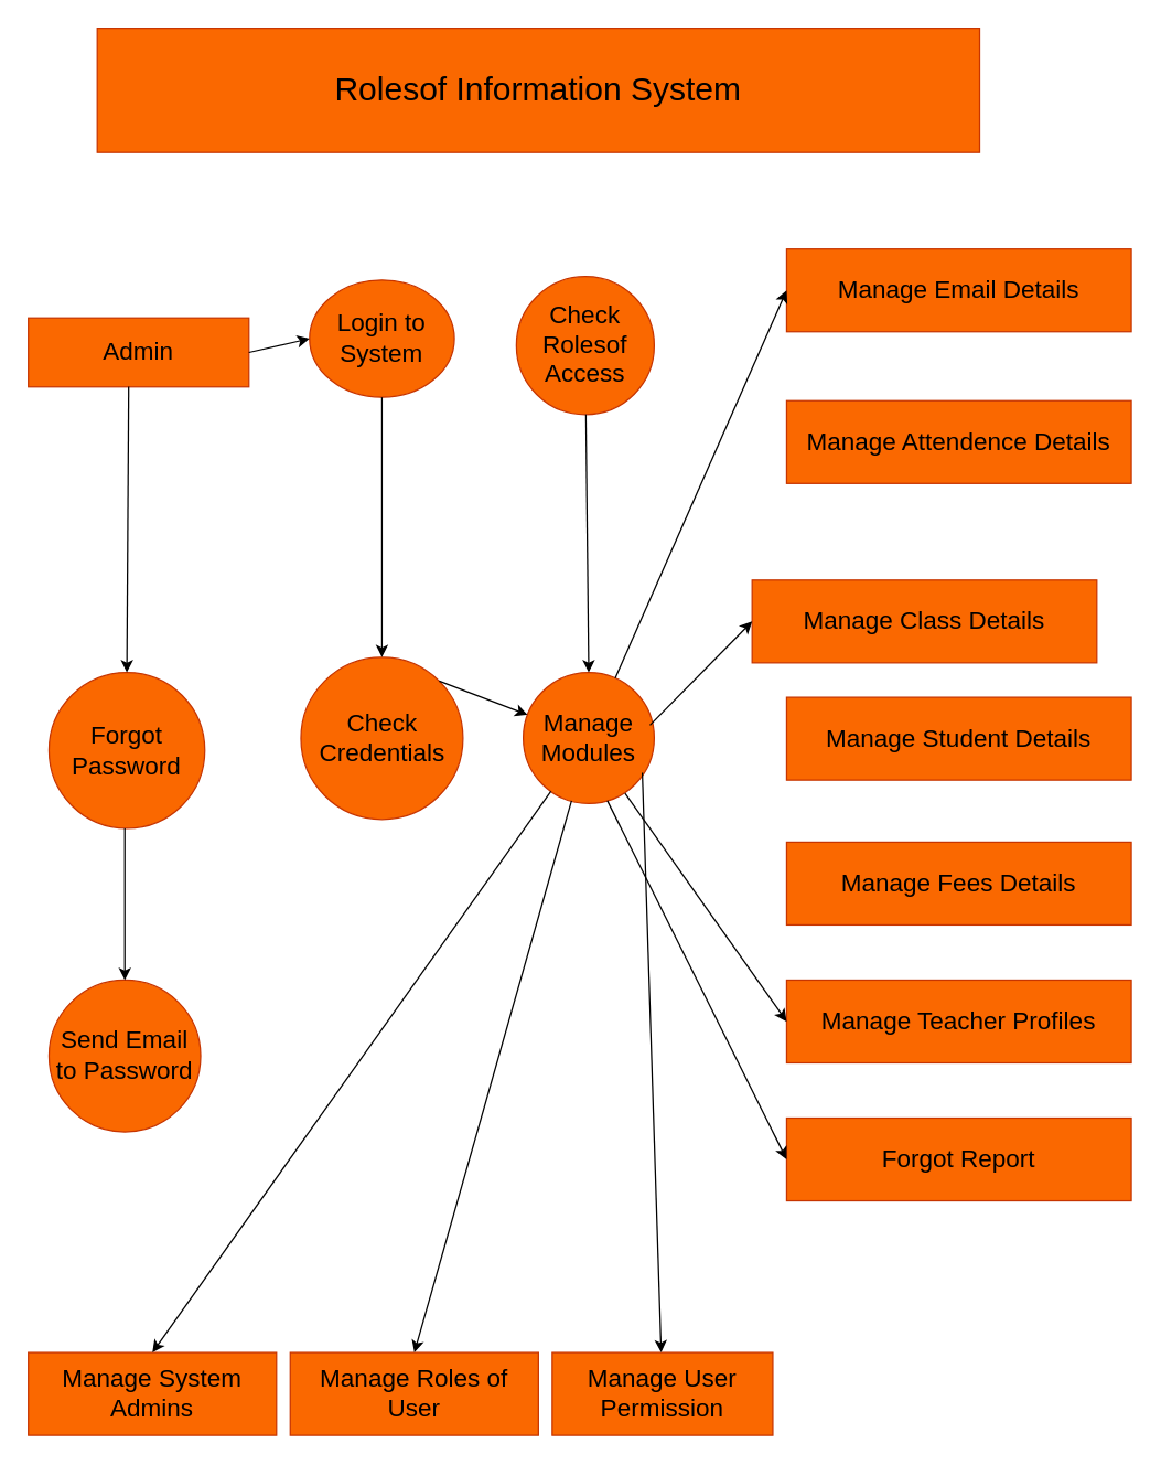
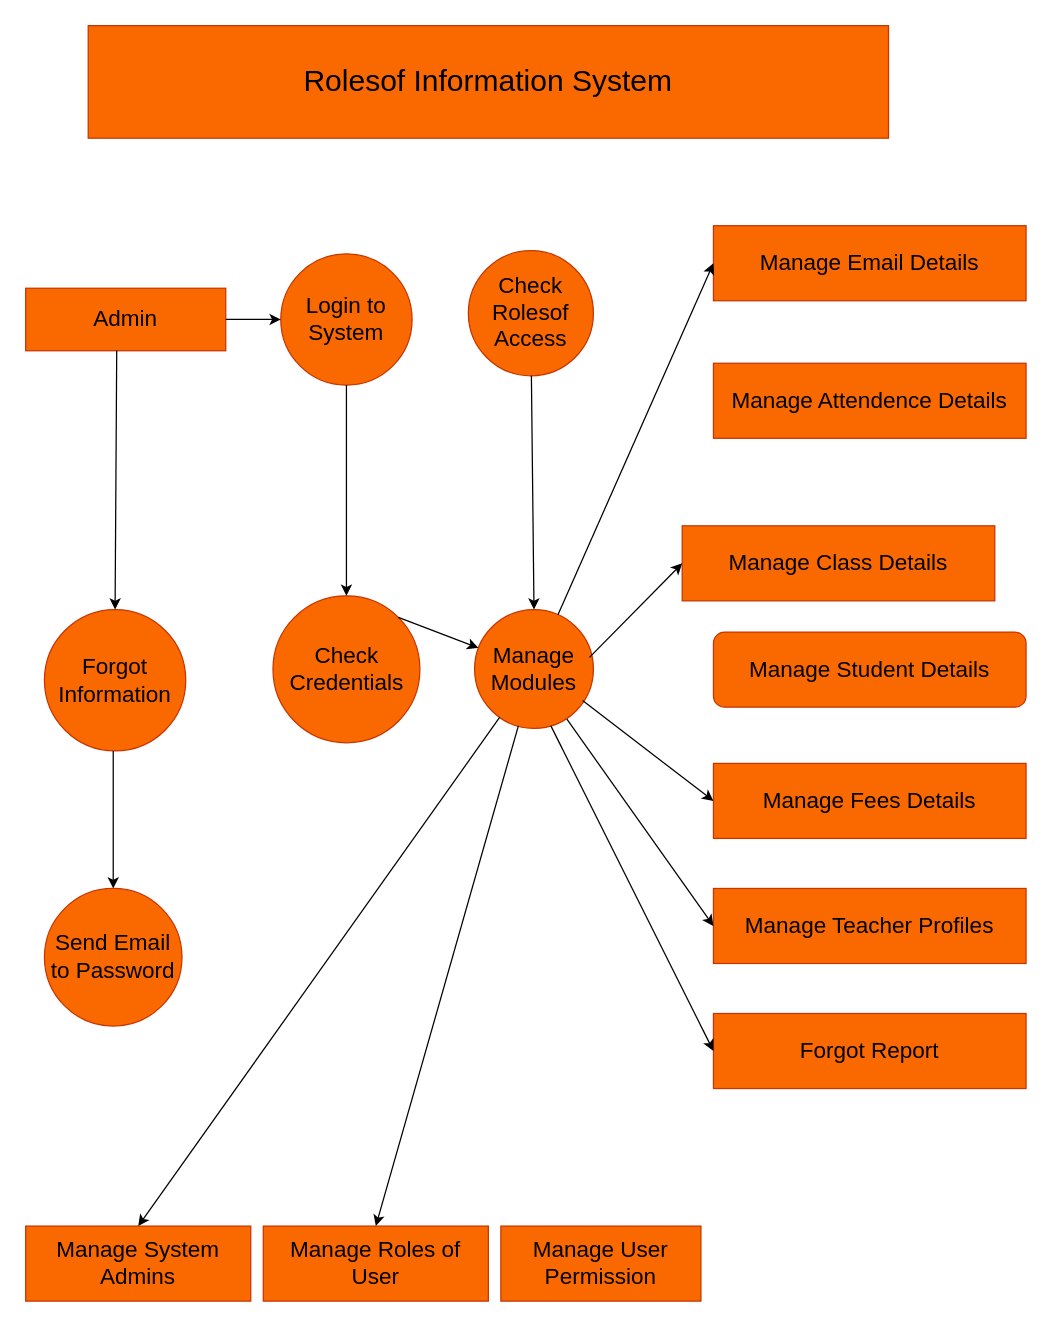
  <mxCell id="0" />
  <mxCell id="1" parent="0" />
  <mxCell id="2" value="&lt;font style=&quot;font-size: 18px;&quot;&gt;Manage Attendence Details&lt;/font&gt;" style="rounded=0;whiteSpace=wrap;html=1;fillColor=#fa6800;fontColor=#000000;strokeColor=#C73500;" vertex="1" parent="1"><mxGeometry x="570" y="290" width="250" height="60" as="geometry" /></mxCell>
- <mxCell id="3" value="&lt;font style=&quot;font-size: 18px;&quot;&gt;Manage Student Details&lt;/font&gt;" style="rounded=0;whiteSpace=wrap;html=1;fillColor=#fa6800;fontColor=#000000;strokeColor=#C73500;" vertex="1" parent="1"><mxGeometry x="570" y="505" width="250" height="60" as="geometry" /></mxCell>
+ <mxCell id="3" value="&lt;font style=&quot;font-size: 18px;&quot;&gt;Manage Student Details&lt;/font&gt;" style="whiteSpace=wrap;html=1;fillColor=#fa6800;fontColor=#000000;strokeColor=#C73500;rounded=1;" vertex="1" parent="1"><mxGeometry x="570" y="505" width="250" height="60" as="geometry" /></mxCell>
  <mxCell id="4" value="&lt;font style=&quot;font-size: 24px;&quot;&gt;Rolesof Information System&lt;/font&gt;" style="rounded=0;whiteSpace=wrap;html=1;fillColor=#fa6800;fontColor=#000000;strokeColor=#C73500;" vertex="1" parent="1"><mxGeometry x="70" y="20" width="640" height="90" as="geometry" /></mxCell>
  <mxCell id="5" value="&lt;font style=&quot;font-size: 18px;&quot;&gt;Forgot Report&lt;/font&gt;" style="rounded=0;whiteSpace=wrap;html=1;fillColor=#fa6800;fontColor=#000000;strokeColor=#C73500;" vertex="1" parent="1"><mxGeometry x="570" y="810" width="250" height="60" as="geometry" /></mxCell>
  <mxCell id="6" value="&lt;font style=&quot;font-size: 18px;&quot;&gt;Manage Teacher Profiles&lt;/font&gt;" style="rounded=0;whiteSpace=wrap;html=1;fillColor=#fa6800;fontColor=#000000;strokeColor=#C73500;" vertex="1" parent="1"><mxGeometry x="570" y="710" width="250" height="60" as="geometry" /></mxCell>
  <mxCell id="7" value="&lt;font style=&quot;font-size: 18px;&quot;&gt;Manage Fees Details&lt;/font&gt;" style="rounded=0;whiteSpace=wrap;html=1;fillColor=#fa6800;fontColor=#000000;strokeColor=#C73500;" vertex="1" parent="1"><mxGeometry x="570" y="610" width="250" height="60" as="geometry" /></mxCell>
  <mxCell id="8" value="&lt;font style=&quot;font-size: 18px;&quot;&gt;Manage Class Details&lt;/font&gt;" style="rounded=0;whiteSpace=wrap;html=1;fillColor=#fa6800;fontColor=#000000;strokeColor=#C73500;" vertex="1" parent="1"><mxGeometry x="545" y="420" width="250" height="60" as="geometry" /></mxCell>
  <mxCell id="9" value="&lt;font style=&quot;font-size: 18px;&quot;&gt;Manage User Permission&lt;/font&gt;" style="rounded=0;whiteSpace=wrap;html=1;fillColor=#fa6800;fontColor=#000000;strokeColor=#C73500;" vertex="1" parent="1"><mxGeometry x="400" y="980" width="160" height="60" as="geometry" /></mxCell>
  <mxCell id="10" value="&lt;font style=&quot;font-size: 18px;&quot;&gt;Manage Roles of User&lt;/font&gt;" style="rounded=0;whiteSpace=wrap;html=1;fillColor=#fa6800;fontColor=#000000;strokeColor=#C73500;" vertex="1" parent="1"><mxGeometry x="210" y="980" width="180" height="60" as="geometry" /></mxCell>
  <mxCell id="11" value="&lt;font style=&quot;font-size: 18px;&quot;&gt;Manage System Admins&lt;/font&gt;" style="rounded=0;whiteSpace=wrap;html=1;fillColor=#fa6800;fontColor=#000000;strokeColor=#C73500;" vertex="1" parent="1"><mxGeometry x="20" y="980" width="180" height="60" as="geometry" /></mxCell>
  <mxCell id="12" value="&lt;font style=&quot;font-size: 18px;&quot;&gt;Manage Email Details&lt;/font&gt;" style="rounded=0;whiteSpace=wrap;html=1;fillColor=#fa6800;fontColor=#000000;strokeColor=#C73500;" vertex="1" parent="1"><mxGeometry x="570" y="180" width="250" height="60" as="geometry" /></mxCell>
  <mxCell id="13" value="&lt;font style=&quot;font-size: 18px;&quot;&gt;Check Credentials&lt;/font&gt;" style="ellipse;whiteSpace=wrap;html=1;aspect=fixed;fillColor=#fa6800;fontColor=#000000;strokeColor=#C73500;" vertex="1" parent="1"><mxGeometry x="217.75" y="476" width="117.5" height="117.5" as="geometry" /></mxCell>
- <mxCell id="14" value="&lt;font style=&quot;font-size: 18px;&quot;&gt;Forgot Password&lt;/font&gt;" style="ellipse;whiteSpace=wrap;html=1;aspect=fixed;fillColor=#fa6800;fontColor=#000000;strokeColor=#C73500;" vertex="1" parent="1"><mxGeometry x="35" y="487" width="113" height="113" as="geometry" /></mxCell>
+ <mxCell id="14" value="&lt;font style=&quot;font-size: 18px;&quot;&gt;Forgot Information&lt;/font&gt;" style="ellipse;whiteSpace=wrap;html=1;aspect=fixed;fillColor=#fa6800;fontColor=#000000;strokeColor=#C73500;" vertex="1" parent="1"><mxGeometry x="35" y="487" width="113" height="113" as="geometry" /></mxCell>
  <mxCell id="15" value="&lt;font style=&quot;font-size: 18px;&quot;&gt;Check Rolesof Access&lt;/font&gt;" style="ellipse;whiteSpace=wrap;html=1;aspect=fixed;fillColor=#fa6800;fontColor=#000000;strokeColor=#C73500;" vertex="1" parent="1"><mxGeometry x="374" y="200" width="100" height="100" as="geometry" /></mxCell>
- <mxCell id="16" value="&lt;font style=&quot;font-size: 18px;&quot;&gt;Login to System&lt;/font&gt;" style="ellipse;whiteSpace=wrap;html=1;aspect=fixed;fillColor=#fa6800;fontColor=#000000;strokeColor=#C73500;" vertex="1" parent="1"><mxGeometry x="224" y="202.5" width="105" height="85" as="geometry" /></mxCell>
+ <mxCell id="16" value="&lt;font style=&quot;font-size: 18px;&quot;&gt;Login to System&lt;/font&gt;" style="ellipse;whiteSpace=wrap;html=1;aspect=fixed;fillColor=#fa6800;fontColor=#000000;strokeColor=#C73500;" vertex="1" parent="1"><mxGeometry x="224" y="202.5" width="105" height="105" as="geometry" /></mxCell>
  <mxCell id="17" value="&lt;font style=&quot;font-size: 18px;&quot;&gt;Send Email to Password&lt;/font&gt;" style="ellipse;whiteSpace=wrap;html=1;aspect=fixed;fillColor=#fa6800;fontColor=#000000;strokeColor=#C73500;" vertex="1" parent="1"><mxGeometry x="35" y="710" width="110" height="110" as="geometry" /></mxCell>
  <mxCell id="18" value="&lt;font style=&quot;font-size: 18px;&quot;&gt;Manage Modules&lt;/font&gt;" style="ellipse;whiteSpace=wrap;html=1;aspect=fixed;fillColor=#fa6800;fontColor=#000000;strokeColor=#C73500;" vertex="1" parent="1"><mxGeometry x="379" y="487" width="95" height="95" as="geometry" /></mxCell>
  <mxCell id="19" value="&lt;font style=&quot;font-size: 18px;&quot;&gt;Admin&lt;/font&gt;" style="rounded=0;whiteSpace=wrap;html=1;fillColor=#fa6800;fontColor=#000000;strokeColor=#C73500;" vertex="1" parent="1"><mxGeometry x="20" y="230" width="160" height="50" as="geometry" /></mxCell>
  <mxCell id="20" value="" style="endArrow=classic;html=1;rounded=0;entryX=0.5;entryY=0;entryDx=0;entryDy=0;" edge="1" parent="1" target="10"><mxGeometry width="50" height="50" relative="1" as="geometry"><mxPoint x="414" y="580" as="sourcePoint" /><mxPoint x="387" y="965" as="targetPoint" /></mxGeometry></mxCell>
  <mxCell id="21" value="" style="endArrow=classic;html=1;rounded=0;entryX=0.5;entryY=0;entryDx=0;entryDy=0;" edge="1" parent="1" source="18" target="11"><mxGeometry width="50" height="50" relative="1" as="geometry"><mxPoint x="300" y="630" as="sourcePoint" /><mxPoint x="290" y="640" as="targetPoint" /></mxGeometry></mxCell>
- <mxCell id="22" value="" style="endArrow=classic;html=1;rounded=0;exitX=0.909;exitY=0.766;exitDx=0;exitDy=0;exitPerimeter=0;" edge="1" parent="1" source="18" target="9"><mxGeometry width="50" height="50" relative="1" as="geometry"><mxPoint x="300" y="790" as="sourcePoint" /><mxPoint x="350" y="740" as="targetPoint" /></mxGeometry></mxCell>
+ <mxCell id="22" value="" style="endArrow=classic;html=1;rounded=0;exitX=0.909;exitY=0.766;exitDx=0;exitDy=0;entryX=0;entryY=0.5;entryDx=0;entryDy=0;exitPerimeter=0;" edge="1" parent="1" source="18" target="7"><mxGeometry width="50" height="50" relative="1" as="geometry"><mxPoint x="300" y="790" as="sourcePoint" /><mxPoint x="350" y="740" as="targetPoint" /></mxGeometry></mxCell>
  <mxCell id="23" value="" style="endArrow=classic;html=1;rounded=0;entryX=0;entryY=0.5;entryDx=0;entryDy=0;exitX=0.777;exitY=0.922;exitDx=0;exitDy=0;exitPerimeter=0;" edge="1" parent="1" source="18" target="6"><mxGeometry width="50" height="50" relative="1" as="geometry"><mxPoint x="450" y="560" as="sourcePoint" /><mxPoint x="350" y="740" as="targetPoint" /></mxGeometry></mxCell>
  <mxCell id="24" value="" style="endArrow=classic;html=1;rounded=0;entryX=0;entryY=0.5;entryDx=0;entryDy=0;" edge="1" parent="1" target="5"><mxGeometry width="50" height="50" relative="1" as="geometry"><mxPoint x="440" y="580" as="sourcePoint" /><mxPoint x="350" y="740" as="targetPoint" /></mxGeometry></mxCell>
  <mxCell id="25" value="" style="endArrow=classic;html=1;rounded=0;entryX=0;entryY=0.5;entryDx=0;entryDy=0;exitX=0.967;exitY=0.402;exitDx=0;exitDy=0;exitPerimeter=0;" edge="1" parent="1" source="18" target="8"><mxGeometry width="50" height="50" relative="1" as="geometry"><mxPoint x="480" y="510" as="sourcePoint" /><mxPoint x="350" y="610" as="targetPoint" /></mxGeometry></mxCell>
  <mxCell id="26" value="" style="endArrow=classic;html=1;rounded=0;entryX=0;entryY=0.5;entryDx=0;entryDy=0;" edge="1" parent="1" source="18" target="12"><mxGeometry width="50" height="50" relative="1" as="geometry"><mxPoint x="300" y="470" as="sourcePoint" /><mxPoint x="350" y="420" as="targetPoint" /></mxGeometry></mxCell>
  <mxCell id="27" value="" style="endArrow=classic;html=1;rounded=0;entryX=0.5;entryY=0;entryDx=0;entryDy=0;" edge="1" parent="1" source="15" target="18"><mxGeometry width="50" height="50" relative="1" as="geometry"><mxPoint x="300" y="470" as="sourcePoint" /><mxPoint x="350" y="420" as="targetPoint" /></mxGeometry></mxCell>
  <mxCell id="28" value="" style="endArrow=classic;html=1;rounded=0;entryX=0.5;entryY=0;entryDx=0;entryDy=0;exitX=0.5;exitY=1;exitDx=0;exitDy=0;" edge="1" parent="1" source="16" target="13"><mxGeometry width="50" height="50" relative="1" as="geometry"><mxPoint x="300" y="530" as="sourcePoint" /><mxPoint x="350" y="480" as="targetPoint" /></mxGeometry></mxCell>
  <mxCell id="29" value="" style="endArrow=classic;html=1;rounded=0;exitX=1;exitY=0;exitDx=0;exitDy=0;" edge="1" parent="1" source="13" target="18"><mxGeometry width="50" height="50" relative="1" as="geometry"><mxPoint x="300" y="530" as="sourcePoint" /><mxPoint x="350" y="480" as="targetPoint" /></mxGeometry></mxCell>
  <mxCell id="30" value="" style="endArrow=classic;html=1;rounded=0;exitX=0.455;exitY=0.996;exitDx=0;exitDy=0;exitPerimeter=0;entryX=0.5;entryY=0;entryDx=0;entryDy=0;" edge="1" parent="1" source="19" target="14"><mxGeometry width="50" height="50" relative="1" as="geometry"><mxPoint x="300" y="530" as="sourcePoint" /><mxPoint x="93" y="480" as="targetPoint" /></mxGeometry></mxCell>
  <mxCell id="31" value="" style="endArrow=classic;html=1;rounded=0;exitX=1;exitY=0.5;exitDx=0;exitDy=0;entryX=0;entryY=0.5;entryDx=0;entryDy=0;" edge="1" parent="1" source="19" target="16"><mxGeometry width="50" height="50" relative="1" as="geometry"><mxPoint x="300" y="400" as="sourcePoint" /><mxPoint x="350" y="350" as="targetPoint" /></mxGeometry></mxCell>
  <mxCell id="32" value="" style="endArrow=classic;html=1;rounded=0;entryX=0.5;entryY=0;entryDx=0;entryDy=0;" edge="1" parent="1" target="17"><mxGeometry width="50" height="50" relative="1" as="geometry"><mxPoint x="90" y="600" as="sourcePoint" /><mxPoint x="350" y="730" as="targetPoint" /></mxGeometry></mxCell>
